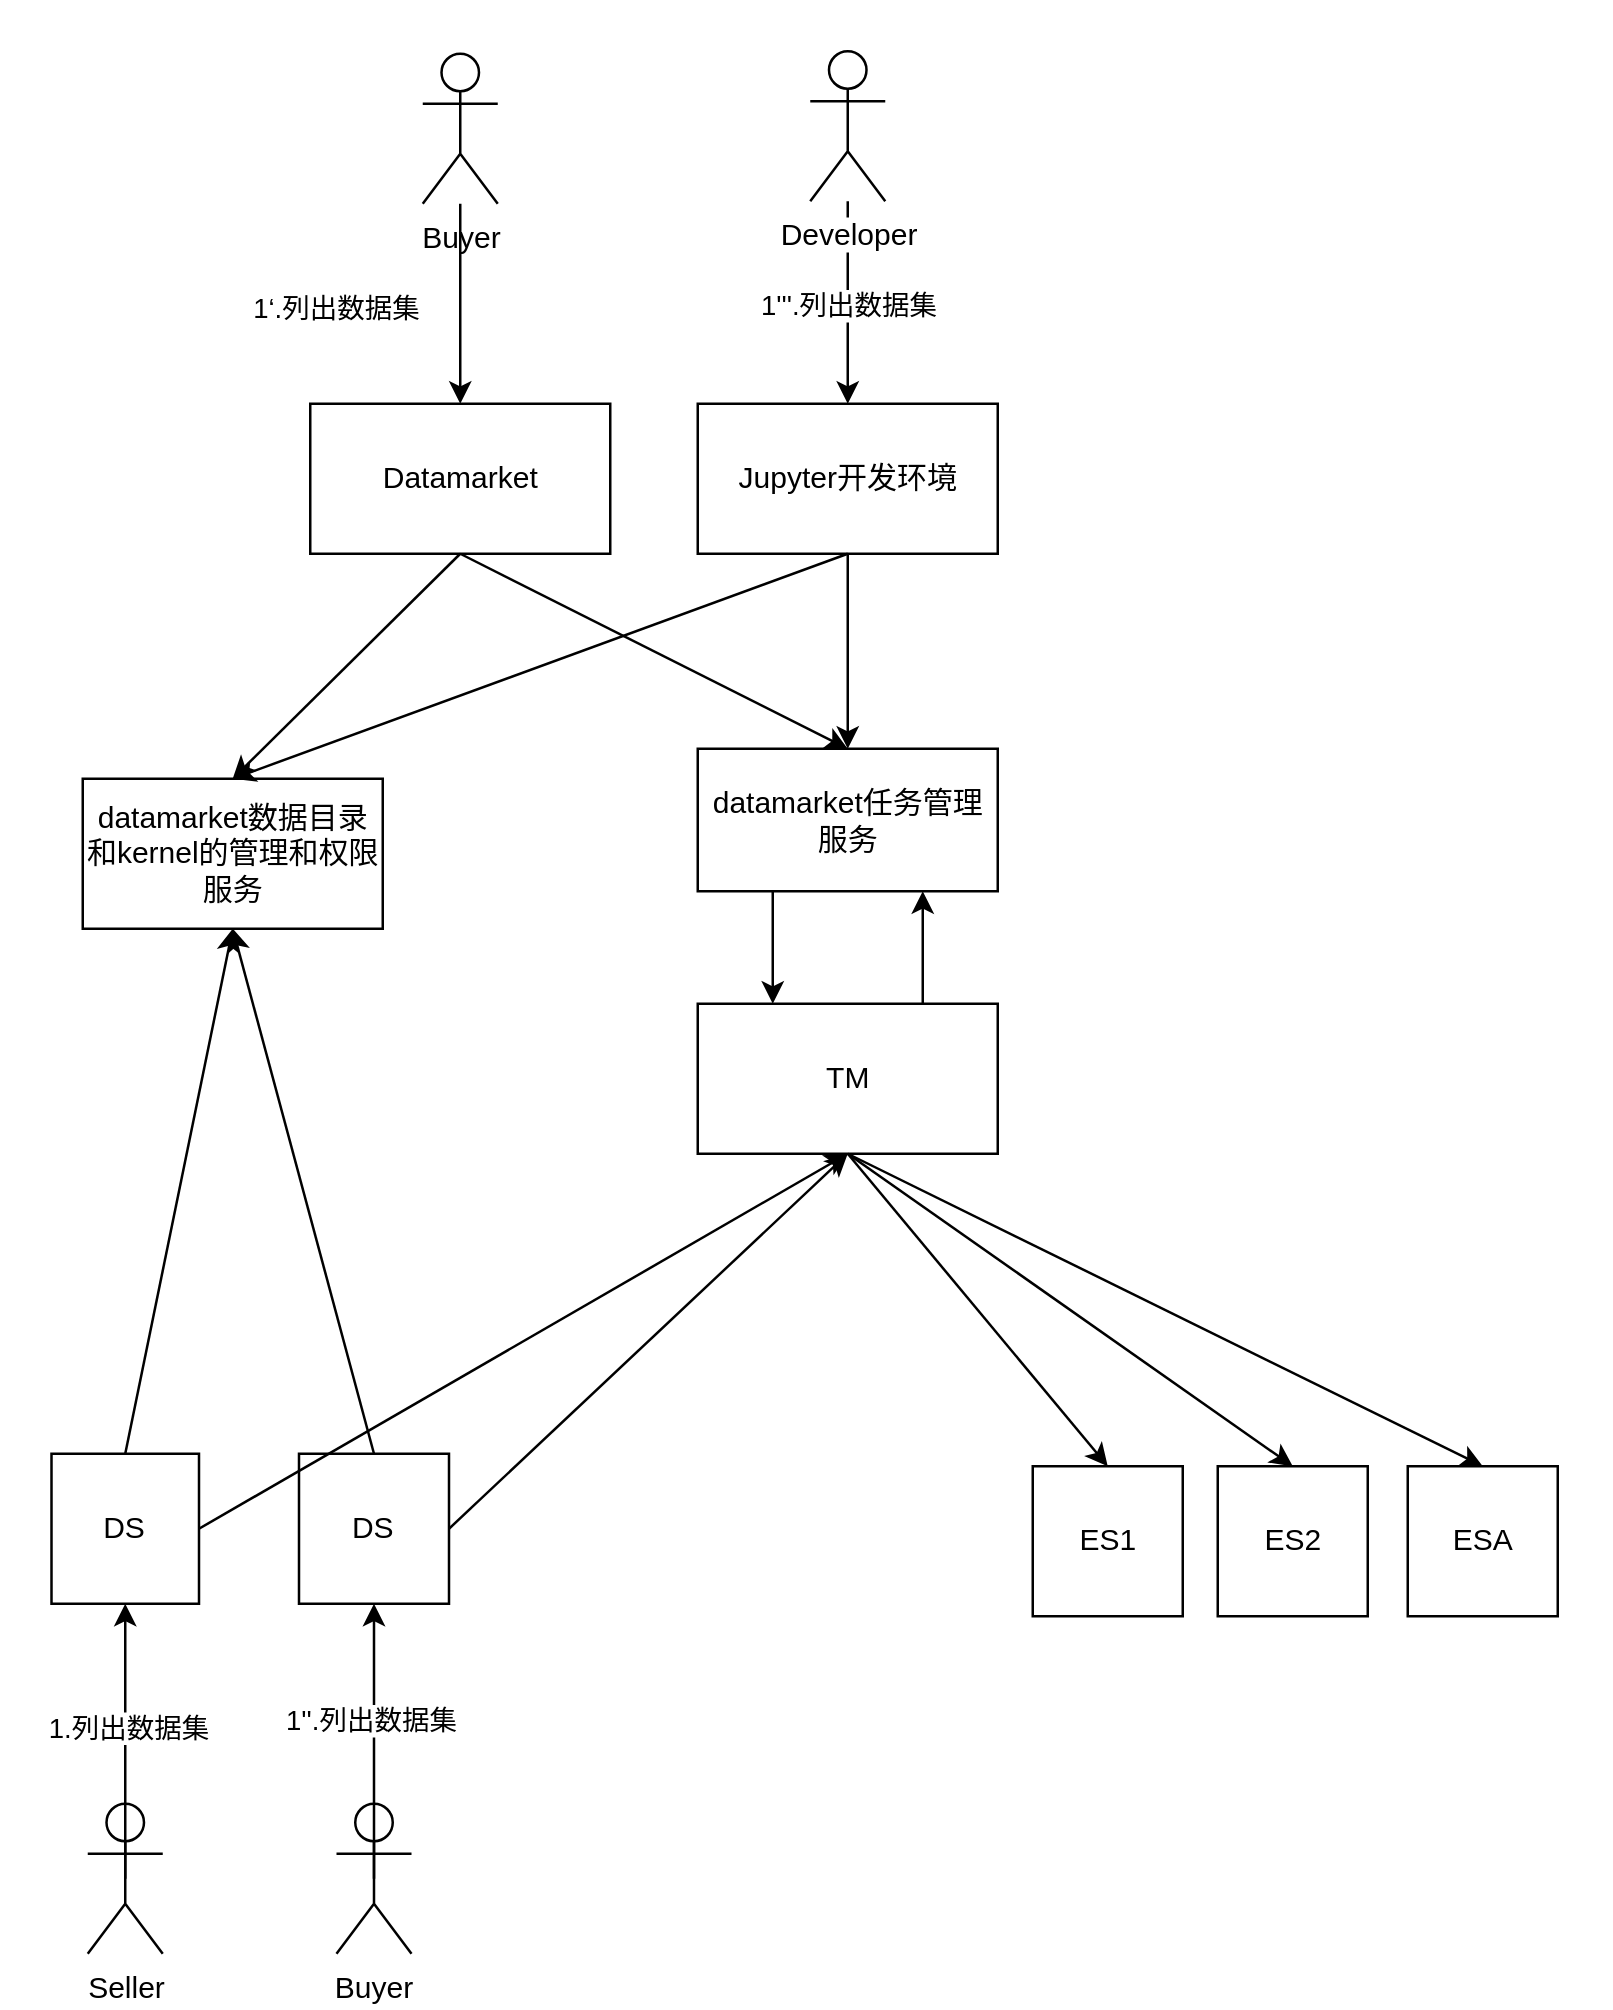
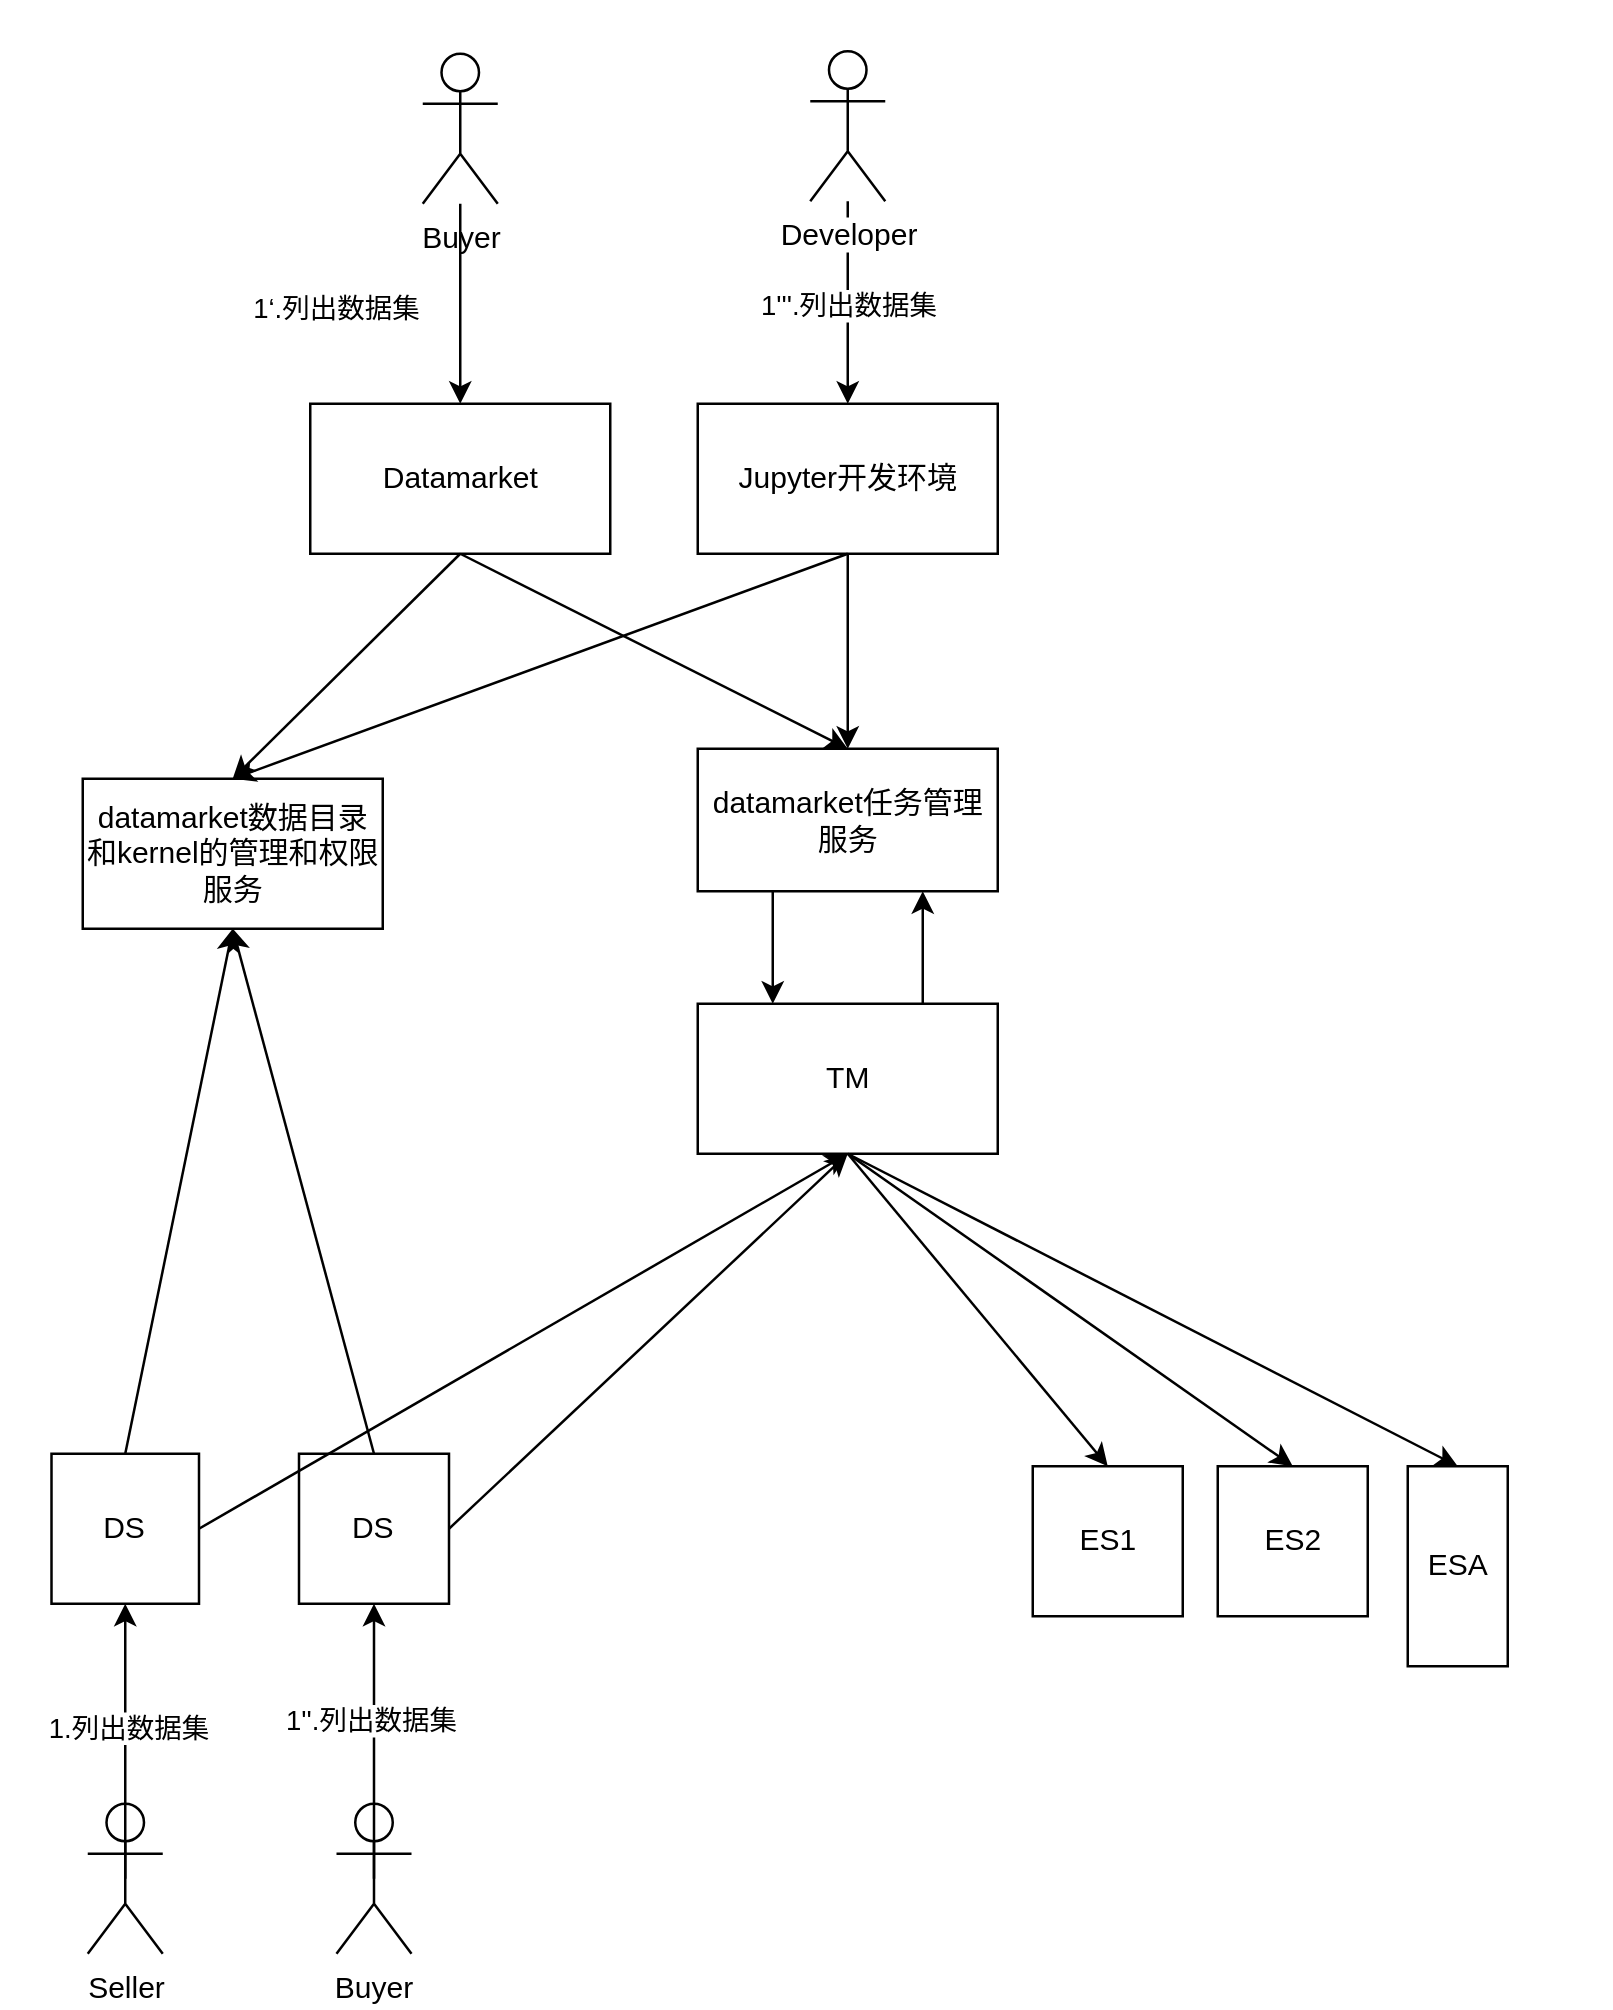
  <mxCell id="0" />
  <mxCell id="1" parent="0" />
  <mxCell id="2" value="DS" style="rounded=0;whiteSpace=wrap;html=1;" parent="1" vertex="1"><mxGeometry x="20" y="581" width="59" height="60" as="geometry" /></mxCell>
  <mxCell id="3" value="TM" style="rounded=0;whiteSpace=wrap;html=1;" parent="1" vertex="1"><mxGeometry x="278.5" y="401" width="120" height="60" as="geometry" /></mxCell>
  <mxCell id="4" value="ES1" style="rounded=0;whiteSpace=wrap;html=1;" parent="1" vertex="1"><mxGeometry x="412.5" y="586" width="60" height="60" as="geometry" /></mxCell>
  <mxCell id="5" value="ES2" style="rounded=0;whiteSpace=wrap;html=1;" parent="1" vertex="1"><mxGeometry x="486.5" y="586" width="60" height="60" as="geometry" /></mxCell>
- <mxCell id="6" value="ESA" style="rounded=0;whiteSpace=wrap;html=1;" parent="1" vertex="1"><mxGeometry x="562.5" y="586" width="60" height="60" as="geometry" /></mxCell>
+ <mxCell id="6" value="ESA" style="rounded=0;whiteSpace=wrap;html=1;" parent="1" vertex="1"><mxGeometry x="562.5" y="586" width="40" height="80" as="geometry" /></mxCell>
  <mxCell id="7" value="DS" style="rounded=0;whiteSpace=wrap;html=1;" parent="1" vertex="1"><mxGeometry x="119" y="581" width="60" height="60" as="geometry" /></mxCell>
  <mxCell id="8" value="Datamarket" style="rounded=0;whiteSpace=wrap;html=1;" parent="1" vertex="1"><mxGeometry x="123.5" y="161" width="120" height="60" as="geometry" /></mxCell>
  <mxCell id="9" value="" style="endArrow=classic;html=1;exitX=0.5;exitY=0;exitDx=0;exitDy=0;entryX=0.5;entryY=1;entryDx=0;entryDy=0;" parent="1" source="2" target="28" edge="1"><mxGeometry width="50" height="50" relative="1" as="geometry"><mxPoint x="242.5" y="341" as="sourcePoint" /><mxPoint x="292.5" y="291" as="targetPoint" /></mxGeometry></mxCell>
  <mxCell id="10" value="Seller" style="shape=umlActor;verticalLabelPosition=bottom;labelBackgroundColor=#ffffff;verticalAlign=top;html=1;outlineConnect=0;" parent="1" vertex="1"><mxGeometry x="34.5" y="721" width="30" height="60" as="geometry" /></mxCell>
  <mxCell id="11" value="" style="endArrow=classic;html=1;exitX=0.5;exitY=0.5;exitDx=0;exitDy=0;exitPerimeter=0;entryX=0.5;entryY=1;entryDx=0;entryDy=0;" parent="1" source="10" target="2" edge="1"><mxGeometry width="50" height="50" relative="1" as="geometry"><mxPoint x="82.5" y="411" as="sourcePoint" /><mxPoint x="132.5" y="361" as="targetPoint" /></mxGeometry></mxCell>
  <mxCell id="12" value="&lt;span style=&quot;font-family: monospace ; font-size: 0px&quot;&gt;%3CmxGraphModel%3E%3Croot%3E%3CmxCell%20id%3D%220%22%2F%3E%3CmxCell%20id%3D%221%22%20parent%3D%220%22%2F%3E%3CmxCell%20id%3D%222%22%20value%3D%225%E2%80%99.%E6%9F%A5%E7%9C%8B%E7%BB%93%E6%9E%9C%22%20style%3D%22edgeLabel%3Bhtml%3D1%3Balign%3Dcenter%3BverticalAlign%3Dmiddle%3Bresizable%3D0%3Bpoints%3D%5B%5D%3B%22%20vertex%3D%221%22%20connectable%3D%220%22%20parent%3D%221%22%3E%3CmxGeometry%20x%3D%22227%22%20y%3D%221227%22%20as%3D%22geometry%22%3E%3CmxPoint%20as%3D%22offset%22%2F%3E%3C%2FmxGeometry%3E%3C%2FmxCell%3E%3C%2Froot%3E%3C%2FmxGraphModel%3E查&lt;/span&gt;" style="edgeLabel;html=1;align=center;verticalAlign=middle;resizable=0;points=[];" parent="11" vertex="1" connectable="0"><mxGeometry x="0.218" y="2" relative="1" as="geometry"><mxPoint x="1" as="offset" /></mxGeometry></mxCell>
  <mxCell id="13" value="1.列出数据集" style="edgeLabel;html=1;align=center;verticalAlign=middle;resizable=0;points=[];" parent="11" vertex="1" connectable="0"><mxGeometry x="0.109" relative="1" as="geometry"><mxPoint x="1" as="offset" /></mxGeometry></mxCell>
  <mxCell id="14" value="" style="endArrow=classic;html=1;entryX=0.5;entryY=0;entryDx=0;entryDy=0;exitX=0.5;exitY=1;exitDx=0;exitDy=0;" parent="1" source="3" target="4" edge="1"><mxGeometry width="50" height="50" relative="1" as="geometry"><mxPoint x="376.5" y="431" as="sourcePoint" /><mxPoint x="426.5" y="381" as="targetPoint" /></mxGeometry></mxCell>
  <mxCell id="15" value="" style="endArrow=classic;html=1;entryX=0.5;entryY=0;entryDx=0;entryDy=0;exitX=0.5;exitY=1;exitDx=0;exitDy=0;" parent="1" source="3" target="5" edge="1"><mxGeometry width="50" height="50" relative="1" as="geometry"><mxPoint x="376.5" y="431" as="sourcePoint" /><mxPoint x="426.5" y="381" as="targetPoint" /></mxGeometry></mxCell>
  <mxCell id="16" value="" style="endArrow=classic;html=1;entryX=0.5;entryY=0;entryDx=0;entryDy=0;exitX=0.5;exitY=1;exitDx=0;exitDy=0;" parent="1" source="3" target="6" edge="1"><mxGeometry width="50" height="50" relative="1" as="geometry"><mxPoint x="376.5" y="431" as="sourcePoint" /><mxPoint x="426.5" y="381" as="targetPoint" /></mxGeometry></mxCell>
  <mxCell id="17" value="" style="endArrow=classic;html=1;entryX=0.5;entryY=1;entryDx=0;entryDy=0;exitX=0.5;exitY=0;exitDx=0;exitDy=0;" parent="1" source="7" target="28" edge="1"><mxGeometry width="50" height="50" relative="1" as="geometry"><mxPoint x="472.5" y="301" as="sourcePoint" /><mxPoint x="292.5" y="281" as="targetPoint" /></mxGeometry></mxCell>
  <mxCell id="18" value="" style="endArrow=classic;html=1;entryX=0.25;entryY=0;entryDx=0;entryDy=0;exitX=0.25;exitY=1;exitDx=0;exitDy=0;" parent="1" source="34" target="3" edge="1"><mxGeometry width="50" height="50" relative="1" as="geometry"><mxPoint x="242.5" y="331" as="sourcePoint" /><mxPoint x="292.5" y="281" as="targetPoint" /></mxGeometry></mxCell>
  <mxCell id="19" value="" style="endArrow=classic;html=1;exitX=1;exitY=0.5;exitDx=0;exitDy=0;" parent="1" source="2" edge="1"><mxGeometry width="50" height="50" relative="1" as="geometry"><mxPoint x="242.5" y="331" as="sourcePoint" /><mxPoint x="338.5" y="461" as="targetPoint" /></mxGeometry></mxCell>
  <mxCell id="20" value="" style="endArrow=classic;html=1;exitX=1;exitY=0.5;exitDx=0;exitDy=0;entryX=0.5;entryY=1;entryDx=0;entryDy=0;" parent="1" source="7" target="3" edge="1"><mxGeometry width="50" height="50" relative="1" as="geometry"><mxPoint x="242.5" y="331" as="sourcePoint" /><mxPoint x="292.5" y="281" as="targetPoint" /></mxGeometry></mxCell>
  <mxCell id="21" value="Buyer" style="shape=umlActor;verticalLabelPosition=bottom;labelBackgroundColor=#ffffff;verticalAlign=top;html=1;outlineConnect=0;" parent="1" vertex="1"><mxGeometry x="168.5" y="21" width="30" height="60" as="geometry" /></mxCell>
  <mxCell id="22" value="" style="endArrow=classic;html=1;entryX=0.5;entryY=0;entryDx=0;entryDy=0;" parent="1" source="21" target="8" edge="1"><mxGeometry width="50" height="50" relative="1" as="geometry"><mxPoint x="123.5" y="321" as="sourcePoint" /><mxPoint x="173.5" y="271" as="targetPoint" /></mxGeometry></mxCell>
  <mxCell id="23" value="1‘.列出数据集" style="edgeLabel;html=1;align=center;verticalAlign=middle;resizable=0;points=[];" parent="22" vertex="1" connectable="0"><mxGeometry x="-0.104" relative="1" as="geometry"><mxPoint x="-50" y="5" as="offset" /></mxGeometry></mxCell>
  <mxCell id="24" value="" style="endArrow=classic;html=1;entryX=0.75;entryY=1;entryDx=0;entryDy=0;exitX=0.75;exitY=0;exitDx=0;exitDy=0;" parent="1" source="3" target="34" edge="1"><mxGeometry width="50" height="50" relative="1" as="geometry"><mxPoint x="262.5" y="281" as="sourcePoint" /><mxPoint x="312.5" y="231" as="targetPoint" /></mxGeometry></mxCell>
  <mxCell id="25" value="Buyer" style="shape=umlActor;verticalLabelPosition=bottom;labelBackgroundColor=#ffffff;verticalAlign=top;html=1;outlineConnect=0;" parent="1" vertex="1"><mxGeometry x="134" y="721" width="30" height="60" as="geometry" /></mxCell>
  <mxCell id="26" value="" style="endArrow=classic;html=1;exitX=0.5;exitY=0.5;exitDx=0;exitDy=0;exitPerimeter=0;entryX=0.5;entryY=1;entryDx=0;entryDy=0;" parent="1" source="25" target="7" edge="1"><mxGeometry width="50" height="50" relative="1" as="geometry"><mxPoint x="-157.5" y="281" as="sourcePoint" /><mxPoint x="-107.5" y="231" as="targetPoint" /></mxGeometry></mxCell>
  <mxCell id="27" value="1''.列出数据集" style="edgeLabel;html=1;align=center;verticalAlign=middle;resizable=0;points=[];" parent="26" vertex="1" connectable="0"><mxGeometry x="0.164" y="2" relative="1" as="geometry"><mxPoint as="offset" /></mxGeometry></mxCell>
  <mxCell id="28" value="datamarket数据目录和kernel的管理和权限服务" style="rounded=0;whiteSpace=wrap;html=1;" parent="1" vertex="1"><mxGeometry x="32.5" y="311" width="120" height="60" as="geometry" /></mxCell>
  <mxCell id="29" value="" style="endArrow=classic;html=1;exitX=0.5;exitY=1;exitDx=0;exitDy=0;entryX=0.5;entryY=0;entryDx=0;entryDy=0;" parent="1" source="8" target="28" edge="1"><mxGeometry width="50" height="50" relative="1" as="geometry"><mxPoint x="208.5" y="376" as="sourcePoint" /><mxPoint x="258.5" y="326" as="targetPoint" /></mxGeometry></mxCell>
  <mxCell id="30" value="Jupyter开发环境" style="rounded=0;whiteSpace=wrap;html=1;" parent="1" vertex="1"><mxGeometry x="278.5" y="161" width="120" height="60" as="geometry" /></mxCell>
  <mxCell id="31" value="" style="edgeStyle=orthogonalEdgeStyle;rounded=0;orthogonalLoop=1;jettySize=auto;html=1;" parent="1" source="33" target="30" edge="1"><mxGeometry relative="1" as="geometry" /></mxCell>
  <mxCell id="32" value="1'''.列出数据集" style="edgeLabel;html=1;align=center;verticalAlign=middle;resizable=0;points=[];" parent="31" vertex="1" connectable="0"><mxGeometry x="0.012" relative="1" as="geometry"><mxPoint as="offset" /></mxGeometry></mxCell>
  <mxCell id="33" value="Developer" style="shape=umlActor;verticalLabelPosition=bottom;labelBackgroundColor=#ffffff;verticalAlign=top;html=1;outlineConnect=0;" parent="1" vertex="1"><mxGeometry x="323.5" y="20" width="30" height="60" as="geometry" /></mxCell>
  <mxCell id="34" value="datamarket任务管理服务" style="rounded=0;whiteSpace=wrap;html=1;" parent="1" vertex="1"><mxGeometry x="278.5" y="299" width="120" height="57" as="geometry" /></mxCell>
  <mxCell id="35" value="" style="endArrow=classic;html=1;exitX=0.5;exitY=1;exitDx=0;exitDy=0;entryX=0.5;entryY=0;entryDx=0;entryDy=0;" parent="1" source="8" target="34" edge="1"><mxGeometry width="50" height="50" relative="1" as="geometry"><mxPoint x="348.5" y="376" as="sourcePoint" /><mxPoint x="398.5" y="326" as="targetPoint" /></mxGeometry></mxCell>
  <mxCell id="36" value="" style="endArrow=classic;html=1;exitX=0.5;exitY=1;exitDx=0;exitDy=0;entryX=0.5;entryY=0;entryDx=0;entryDy=0;" parent="1" source="30" target="34" edge="1"><mxGeometry width="50" height="50" relative="1" as="geometry"><mxPoint x="348.5" y="376" as="sourcePoint" /><mxPoint x="398.5" y="326" as="targetPoint" /></mxGeometry></mxCell>
  <mxCell id="37" value="" style="endArrow=classic;html=1;exitX=0.5;exitY=1;exitDx=0;exitDy=0;entryX=0.5;entryY=0;entryDx=0;entryDy=0;" parent="1" source="30" target="28" edge="1"><mxGeometry width="50" height="50" relative="1" as="geometry"><mxPoint x="419.5" y="246" as="sourcePoint" /><mxPoint x="378.5" y="326" as="targetPoint" /></mxGeometry></mxCell>
